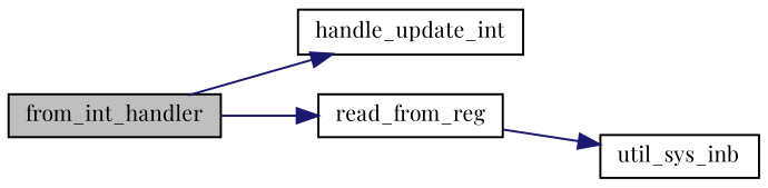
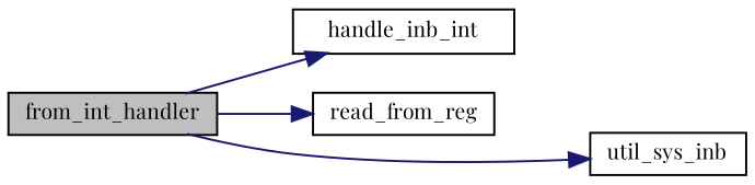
  digraph {
    fontname="Playfair Display"
    rankdir=LR
    node [color=black fillcolor=white fontname="Playfair Display" fontsize=10 shape=record style=filled]
    edge [color=midnightblue fontname="Playfair Display" fontsize=10 labelfontname=Helvetica labelfontsize=10 style=solid]
    n1 [fillcolor=grey75 fontcolor=black height=0.2 label=from_int_handler width=0.4]
-   n2 [height=0.2 label=handle_update_int width=0.4]
+   n2 [height=0.2 label=handle_inb_int width=0.4]
    n3 [height=0.2 label=read_from_reg width=0.4]
    n4 [height=0.2 label=util_sys_inb width=0.4]
    n1 -> n2
    n1 -> n3
-   n3 -> n4
+   n1 -> n4
  }
